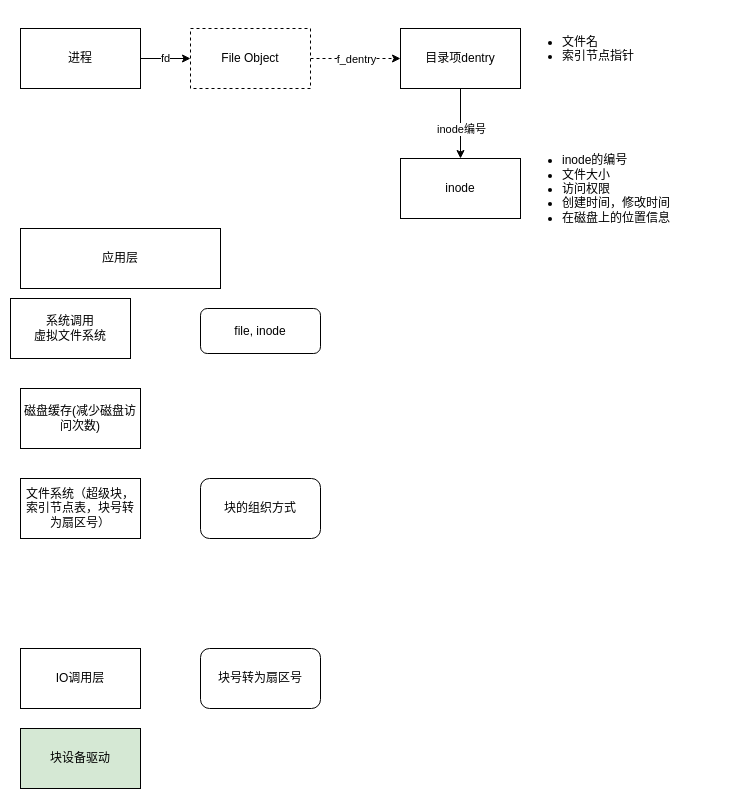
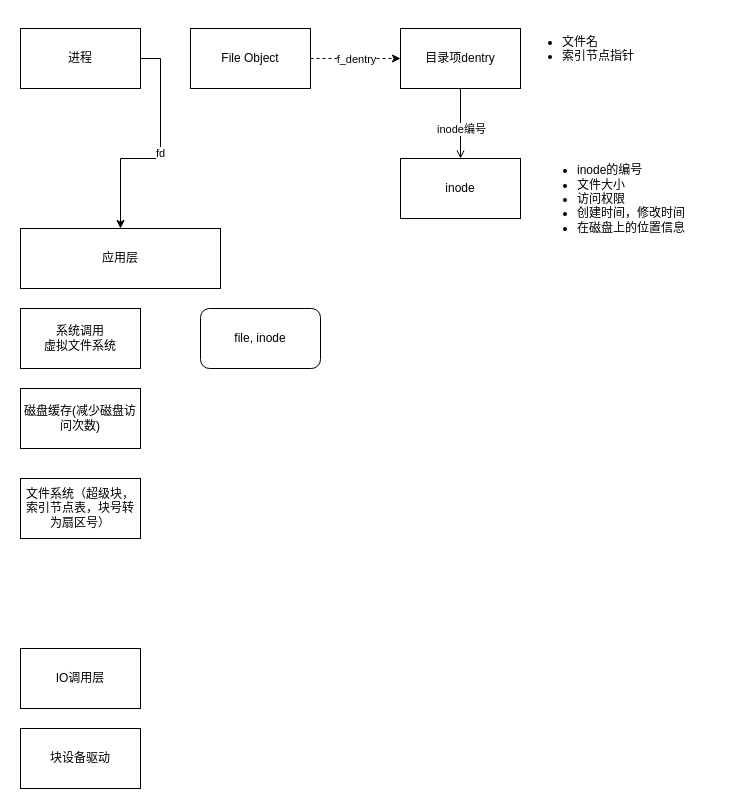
  <mxCell id="0" />
  <mxCell id="1" parent="0" />
  <mxCell id="2" value="inode" style="rounded=0;whiteSpace=wrap;html=1;" vertex="1" parent="1"><mxGeometry x="400" y="158" width="120" height="60" as="geometry" /></mxCell>
- <mxCell id="3" value="&lt;ul&gt;&lt;li&gt;inode的编号&lt;/li&gt;&lt;li&gt;文件大小&lt;/li&gt;&lt;li&gt;访问权限&lt;/li&gt;&lt;li&gt;创建时间，修改时间&lt;/li&gt;&lt;li&gt;在磁盘上的位置信息&lt;/li&gt;&lt;/ul&gt;&lt;div&gt;&lt;br&gt;&lt;/div&gt;&lt;div&gt;&lt;br&gt;&lt;/div&gt;" style="text;strokeColor=none;fillColor=none;html=1;whiteSpace=wrap;verticalAlign=middle;overflow=hidden;" vertex="1" parent="1"><mxGeometry x="520" y="128" width="200" height="150" as="geometry" /></mxCell>
- <mxCell id="4" style="edgeStyle=orthogonalEdgeStyle;rounded=0;orthogonalLoop=1;jettySize=auto;html=1;exitX=0.5;exitY=1;exitDx=0;exitDy=0;" edge="1" parent="1" source="6" target="2"><mxGeometry relative="1" as="geometry" /></mxCell>
+ <mxCell id="3" value="&lt;ul&gt;&lt;li&gt;inode的编号&lt;/li&gt;&lt;li&gt;文件大小&lt;/li&gt;&lt;li&gt;访问权限&lt;/li&gt;&lt;li&gt;创建时间，修改时间&lt;/li&gt;&lt;li&gt;在磁盘上的位置信息&lt;/li&gt;&lt;/ul&gt;&lt;div&gt;&lt;br&gt;&lt;/div&gt;&lt;div&gt;&lt;br&gt;&lt;/div&gt;" style="text;strokeColor=none;fillColor=none;html=1;whiteSpace=wrap;verticalAlign=middle;overflow=hidden;" vertex="1" parent="1"><mxGeometry x="535" y="138" width="200" height="150" as="geometry" /></mxCell>
+ <mxCell id="4" style="edgeStyle=orthogonalEdgeStyle;rounded=0;orthogonalLoop=1;jettySize=auto;html=1;exitX=0.5;exitY=1;exitDx=0;exitDy=0;endArrow=open;" edge="1" parent="1" source="6" target="2"><mxGeometry relative="1" as="geometry" /></mxCell>
  <mxCell id="5" value="inode编号" style="edgeLabel;html=1;align=center;verticalAlign=middle;resizable=0;points=[];" vertex="1" connectable="0" parent="4"><mxGeometry x="0.132" relative="1" as="geometry"><mxPoint as="offset" /></mxGeometry></mxCell>
  <mxCell id="6" value="目录项dentry" style="rounded=0;whiteSpace=wrap;html=1;" vertex="1" parent="1"><mxGeometry x="400" y="28" width="120" height="60" as="geometry" /></mxCell>
  <mxCell id="7" value="&lt;ul&gt;&lt;li&gt;文件名&lt;/li&gt;&lt;li&gt;索引节点指针&lt;/li&gt;&lt;/ul&gt;&lt;div&gt;&lt;br&gt;&lt;/div&gt;&lt;div&gt;&lt;br&gt;&lt;/div&gt;" style="text;strokeColor=none;fillColor=none;html=1;whiteSpace=wrap;verticalAlign=middle;overflow=hidden;" vertex="1" parent="1"><mxGeometry x="520" y="20" width="200" height="70" as="geometry" /></mxCell>
  <mxCell id="8" value="应用层" style="rounded=0;whiteSpace=wrap;html=1;" vertex="1" parent="1"><mxGeometry x="20" y="228" width="200" height="60" as="geometry" /></mxCell>
- <mxCell id="9" value="系统调用&lt;br&gt;虚拟文件系统" style="rounded=0;whiteSpace=wrap;html=1;" vertex="1" parent="1"><mxGeometry x="10" y="298" width="120" height="60" as="geometry" /></mxCell>
+ <mxCell id="9" value="系统调用&lt;br&gt;虚拟文件系统" style="rounded=0;whiteSpace=wrap;html=1;" vertex="1" parent="1"><mxGeometry x="20" y="308" width="120" height="60" as="geometry" /></mxCell>
  <mxCell id="10" value="磁盘缓存(减少磁盘访问次数)" style="rounded=0;whiteSpace=wrap;html=1;" vertex="1" parent="1"><mxGeometry x="20" y="388" width="120" height="60" as="geometry" /></mxCell>
  <mxCell id="11" value="文件系统（超级块，索引节点表，块号转为扇区号）" style="rounded=0;whiteSpace=wrap;html=1;" vertex="1" parent="1"><mxGeometry x="20" y="478" width="120" height="60" as="geometry" /></mxCell>
- <mxCell id="12" value="块的组织方式" style="rounded=1;whiteSpace=wrap;html=1;" vertex="1" parent="1"><mxGeometry x="200" y="478" width="120" height="60" as="geometry" /></mxCell>
- <mxCell id="13" value="块设备驱动" style="rounded=0;whiteSpace=wrap;html=1;fillColor=#d5e8d4;" vertex="1" parent="1"><mxGeometry x="20" y="728" width="120" height="60" as="geometry" /></mxCell>
+ <mxCell id="13" value="块设备驱动" style="rounded=0;whiteSpace=wrap;html=1;" vertex="1" parent="1"><mxGeometry x="20" y="728" width="120" height="60" as="geometry" /></mxCell>
  <mxCell id="14" value="IO调用层" style="rounded=0;whiteSpace=wrap;html=1;" vertex="1" parent="1"><mxGeometry x="20" y="648" width="120" height="60" as="geometry" /></mxCell>
- <mxCell id="15" value="块号转为扇区号" style="rounded=1;whiteSpace=wrap;html=1;" vertex="1" parent="1"><mxGeometry x="200" y="648" width="120" height="60" as="geometry" /></mxCell>
- <mxCell id="16" value="file, inode" style="rounded=1;whiteSpace=wrap;html=1;" vertex="1" parent="1"><mxGeometry x="200" y="308" width="120" height="45" as="geometry" /></mxCell>
- <mxCell id="17" value="fd" style="edgeStyle=orthogonalEdgeStyle;rounded=0;orthogonalLoop=1;jettySize=auto;html=1;exitX=1;exitY=0.5;exitDx=0;exitDy=0;entryX=0;entryY=0.5;entryDx=0;entryDy=0;" edge="1" parent="1" source="18" target="21"><mxGeometry relative="1" as="geometry" /></mxCell>
+ <mxCell id="16" value="file, inode" style="rounded=1;whiteSpace=wrap;html=1;" vertex="1" parent="1"><mxGeometry x="200" y="308" width="120" height="60" as="geometry" /></mxCell>
+ <mxCell id="17" value="fd" style="edgeStyle=orthogonalEdgeStyle;rounded=0;orthogonalLoop=1;jettySize=auto;html=1;exitX=1;exitY=0.5;exitDx=0;exitDy=0;" edge="1" parent="1" source="18" target="8"><mxGeometry relative="1" as="geometry" /></mxCell>
  <mxCell id="18" value="进程" style="rounded=0;whiteSpace=wrap;html=1;" vertex="1" parent="1"><mxGeometry x="20" y="28" width="120" height="60" as="geometry" /></mxCell>
  <mxCell id="19" style="edgeStyle=orthogonalEdgeStyle;rounded=0;orthogonalLoop=1;jettySize=auto;html=1;exitX=1;exitY=0.5;exitDx=0;exitDy=0;entryX=0;entryY=0.5;entryDx=0;entryDy=0;dashed=1;" edge="1" parent="1" source="21" target="6"><mxGeometry relative="1" as="geometry" /></mxCell>
  <mxCell id="20" value="f_dentry&lt;br&gt;" style="edgeLabel;html=1;align=center;verticalAlign=middle;resizable=0;points=[];" vertex="1" connectable="0" parent="19"><mxGeometry relative="1" as="geometry"><mxPoint as="offset" /></mxGeometry></mxCell>
- <mxCell id="21" value="File Object" style="rounded=0;whiteSpace=wrap;html=1;dashed=1;" vertex="1" parent="1"><mxGeometry x="190" y="28" width="120" height="60" as="geometry" /></mxCell>
+ <mxCell id="21" value="File Object" style="rounded=0;whiteSpace=wrap;html=1;" vertex="1" parent="1"><mxGeometry x="190" y="28" width="120" height="60" as="geometry" /></mxCell>
